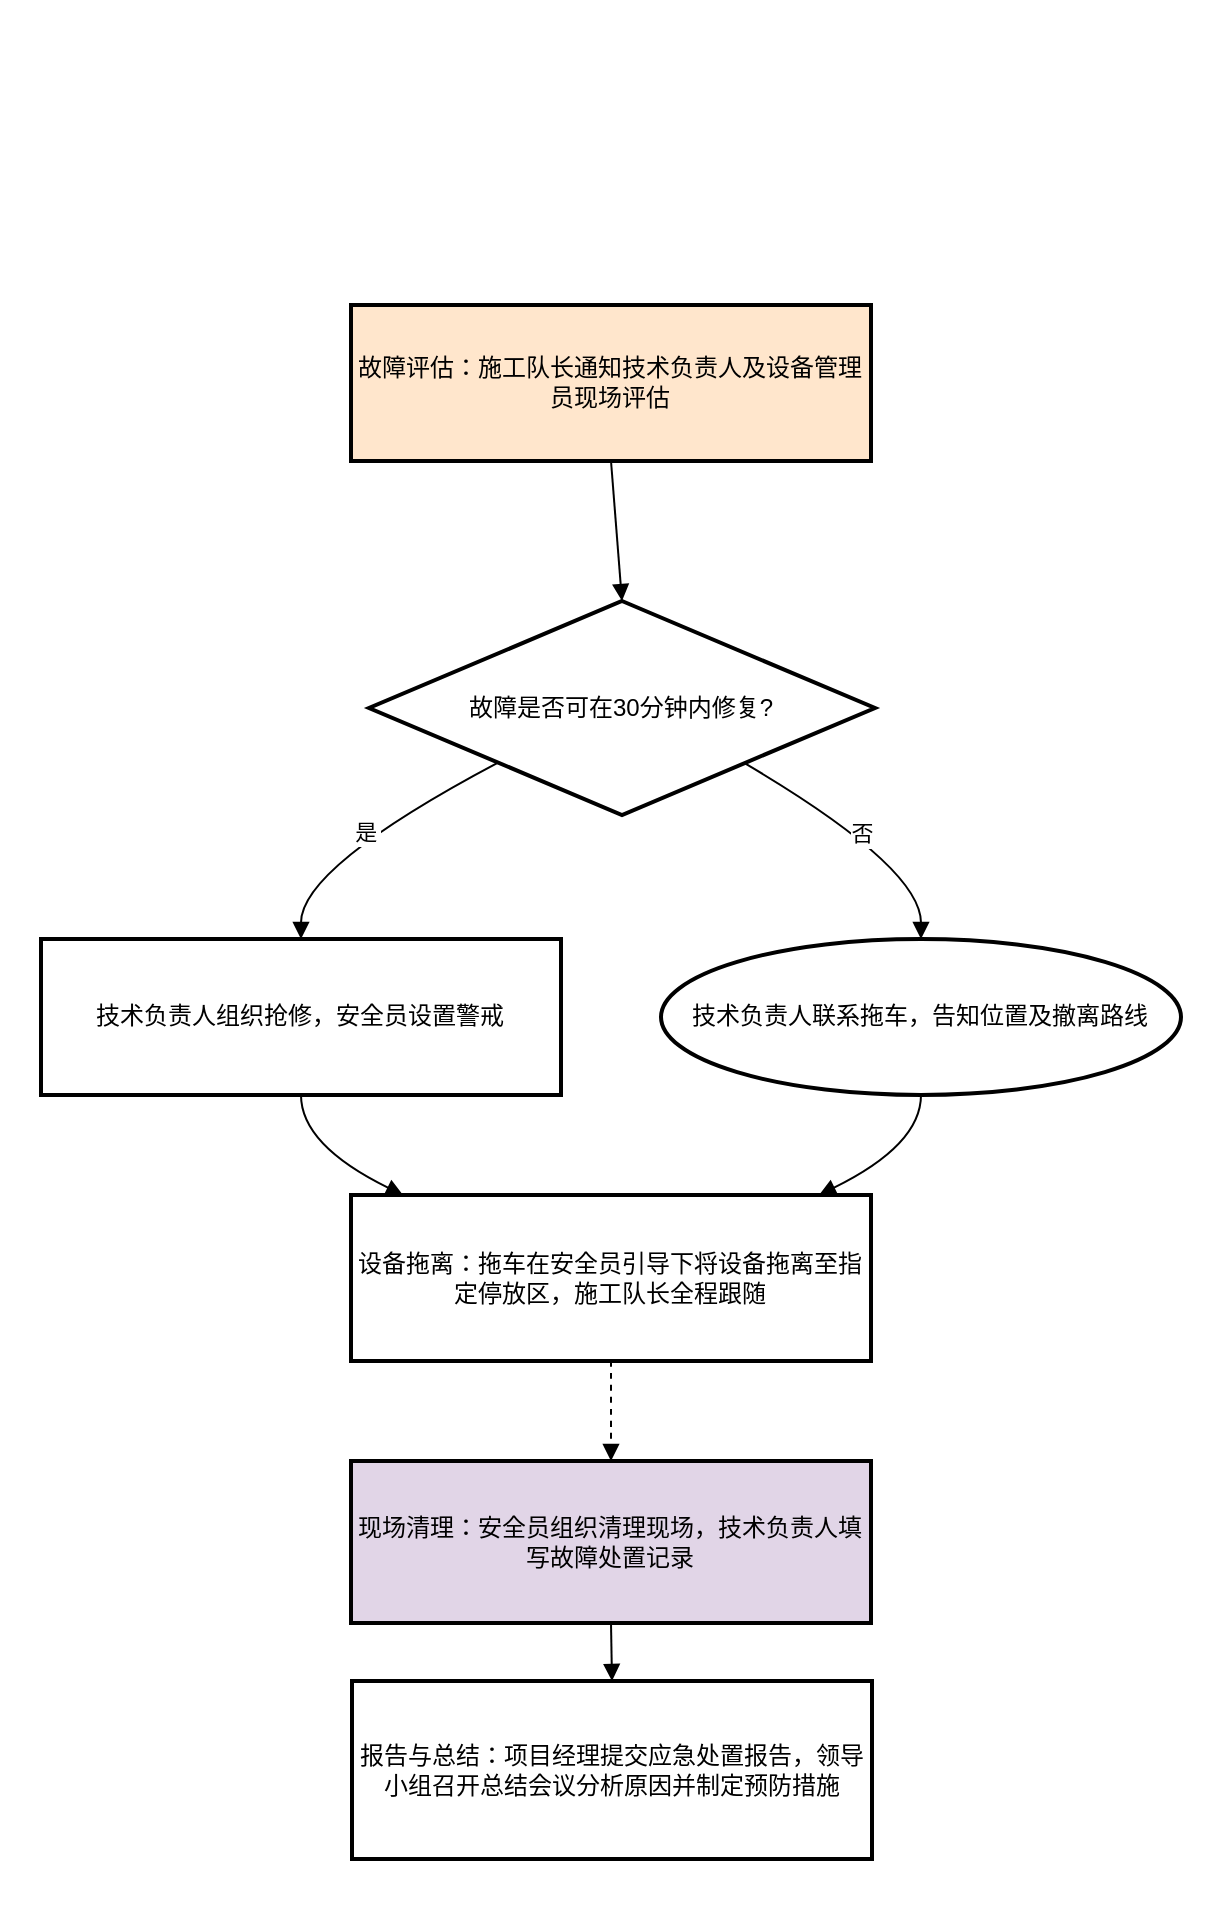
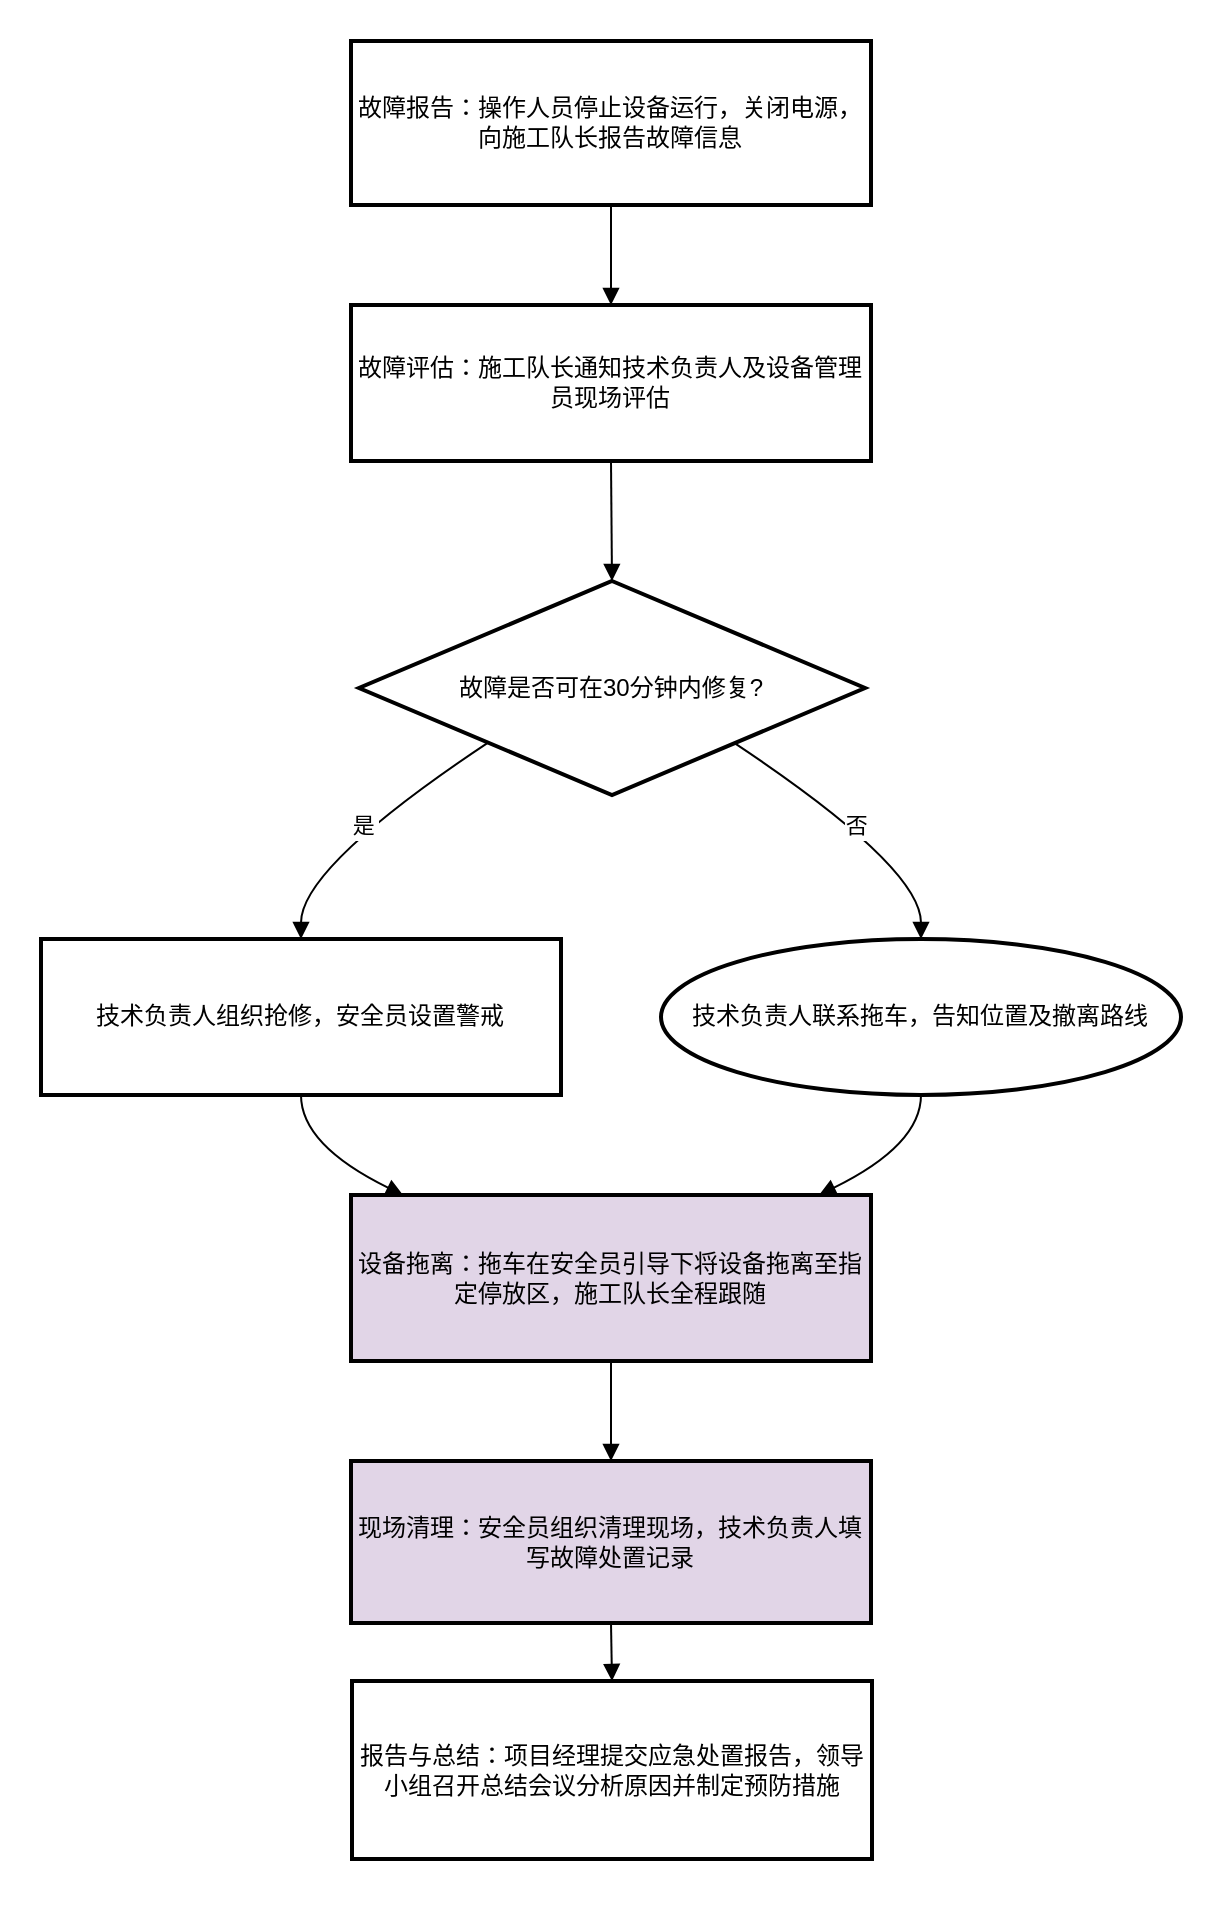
  <mxCell id="0" />
  <mxCell id="1" parent="0" />
  <mxCell id="2" value="" style="group" vertex="1" connectable="0" parent="1"><mxGeometry x="20" y="20" width="570" height="919" as="geometry" /></mxCell>
- <mxCell id="4" value="故障评估：施工队长通知技术负责人及设备管理员现场评估" style="whiteSpace=wrap;strokeWidth=2;fillColor=#ffe6cc;" vertex="1" parent="2"><mxGeometry x="155" y="132" width="260" height="78" as="geometry" /></mxCell>
- <mxCell id="5" value="故障是否可在30分钟内修复?" style="rhombus;strokeWidth=2;whiteSpace=wrap;" vertex="1" parent="2"><mxGeometry x="164" y="280" width="253" height="107" as="geometry" /></mxCell>
+ <mxCell id="3" value="故障报告：操作人员停止设备运行，关闭电源，向施工队长报告故障信息" style="whiteSpace=wrap;strokeWidth=2;" vertex="1" parent="2"><mxGeometry x="155" width="260" height="82" as="geometry" /></mxCell>
+ <mxCell id="4" value="故障评估：施工队长通知技术负责人及设备管理员现场评估" style="whiteSpace=wrap;strokeWidth=2;" vertex="1" parent="2"><mxGeometry x="155" y="132" width="260" height="78" as="geometry" /></mxCell>
+ <mxCell id="5" value="故障是否可在30分钟内修复?" style="rhombus;strokeWidth=2;whiteSpace=wrap;" vertex="1" parent="2"><mxGeometry x="159" y="270" width="253" height="107" as="geometry" /></mxCell>
  <mxCell id="6" value="技术负责人组织抢修，安全员设置警戒" style="whiteSpace=wrap;strokeWidth=2;" vertex="1" parent="2"><mxGeometry y="449" width="260" height="78" as="geometry" /></mxCell>
  <mxCell id="7" value="技术负责人联系拖车，告知位置及撤离路线" style="ellipse;whiteSpace=wrap;strokeWidth=2;" vertex="1" parent="2"><mxGeometry x="310" y="449" width="260" height="78" as="geometry" /></mxCell>
- <mxCell id="8" value="设备拖离：拖车在安全员引导下将设备拖离至指定停放区，施工队长全程跟随" style="whiteSpace=wrap;strokeWidth=2;" vertex="1" parent="2"><mxGeometry x="155" y="577" width="260" height="83" as="geometry" /></mxCell>
+ <mxCell id="8" value="设备拖离：拖车在安全员引导下将设备拖离至指定停放区，施工队长全程跟随" style="whiteSpace=wrap;strokeWidth=2;fillColor=#e1d5e7;" vertex="1" parent="2"><mxGeometry x="155" y="577" width="260" height="83" as="geometry" /></mxCell>
  <mxCell id="9" value="现场清理：安全员组织清理现场，技术负责人填写故障处置记录" style="whiteSpace=wrap;strokeWidth=2;fillColor=#e1d5e7;" vertex="1" parent="2"><mxGeometry x="155" y="710" width="260" height="81" as="geometry" /></mxCell>
  <mxCell id="10" value="报告与总结：项目经理提交应急处置报告，领导小组召开总结会议分析原因并制定预防措施" style="whiteSpace=wrap;strokeWidth=2;" vertex="1" parent="2"><mxGeometry x="155.5" y="820" width="260" height="89" as="geometry" /></mxCell>
+ <mxCell id="11" value="" style="curved=1;startArrow=none;endArrow=block;exitX=0.5;exitY=1;entryX=0.5;entryY=0;rounded=0;" edge="1" parent="2" source="3" target="4"><mxGeometry relative="1" as="geometry"><Array as="points" /></mxGeometry></mxCell>
  <mxCell id="12" value="" style="curved=1;startArrow=none;endArrow=block;exitX=0.5;exitY=1;entryX=0.5;entryY=0;rounded=0;" edge="1" parent="2" source="4" target="5"><mxGeometry relative="1" as="geometry"><Array as="points" /></mxGeometry></mxCell>
  <mxCell id="13" value="是" style="curved=1;startArrow=none;endArrow=block;exitX=0.02;exitY=1;entryX=0.5;entryY=0;rounded=0;" edge="1" parent="2" source="5" target="6"><mxGeometry relative="1" as="geometry"><Array as="points"><mxPoint x="130" y="413" /></Array></mxGeometry></mxCell>
  <mxCell id="14" value="否" style="curved=1;startArrow=none;endArrow=block;exitX=0.97;exitY=1;entryX=0.5;entryY=0;rounded=0;" edge="1" parent="2" source="5" target="7"><mxGeometry relative="1" as="geometry"><Array as="points"><mxPoint x="440" y="413" /></Array></mxGeometry></mxCell>
  <mxCell id="15" value="" style="curved=1;startArrow=none;endArrow=block;exitX=0.5;exitY=1;entryX=0.1;entryY=0;rounded=0;" edge="1" parent="2" source="6" target="8"><mxGeometry relative="1" as="geometry"><Array as="points"><mxPoint x="130" y="552" /></Array></mxGeometry></mxCell>
  <mxCell id="16" value="" style="curved=1;startArrow=none;endArrow=block;exitX=0.5;exitY=1;entryX=0.9;entryY=0;rounded=0;" edge="1" parent="2" source="7" target="8"><mxGeometry relative="1" as="geometry"><Array as="points"><mxPoint x="440" y="552" /></Array></mxGeometry></mxCell>
- <mxCell id="17" value="" style="curved=1;startArrow=none;endArrow=block;exitX=0.5;exitY=1;entryX=0.5;entryY=0;rounded=0;dashed=1;" edge="1" parent="2" source="8" target="9"><mxGeometry relative="1" as="geometry"><Array as="points" /></mxGeometry></mxCell>
+ <mxCell id="17" value="" style="curved=1;startArrow=none;endArrow=block;exitX=0.5;exitY=1;entryX=0.5;entryY=0;rounded=0;" edge="1" parent="2" source="8" target="9"><mxGeometry relative="1" as="geometry"><Array as="points" /></mxGeometry></mxCell>
  <mxCell id="18" value="" style="curved=1;startArrow=none;endArrow=block;exitX=0.5;exitY=1;entryX=0.5;entryY=0;rounded=0;" edge="1" parent="2" source="9" target="10"><mxGeometry relative="1" as="geometry"><Array as="points" /></mxGeometry></mxCell>
